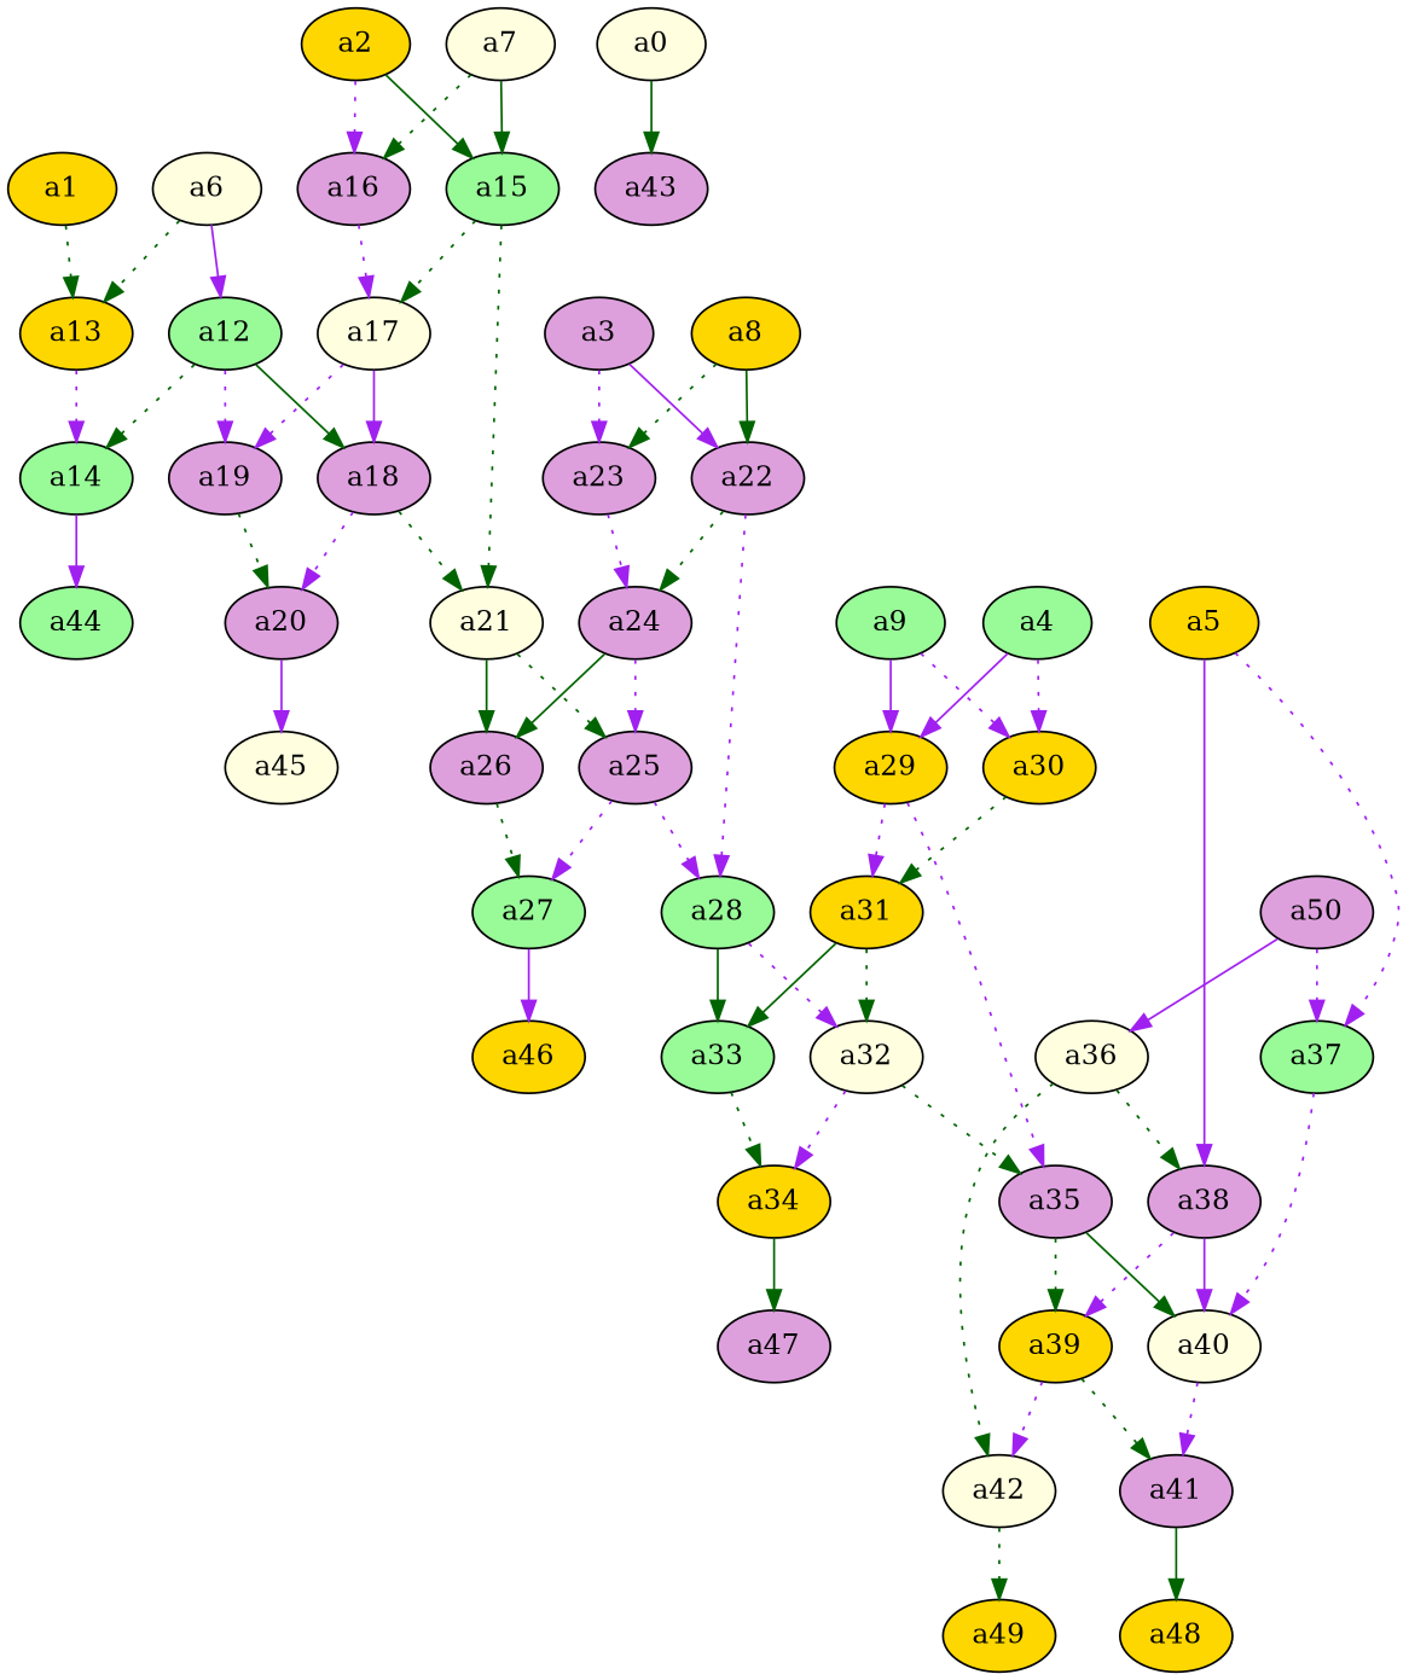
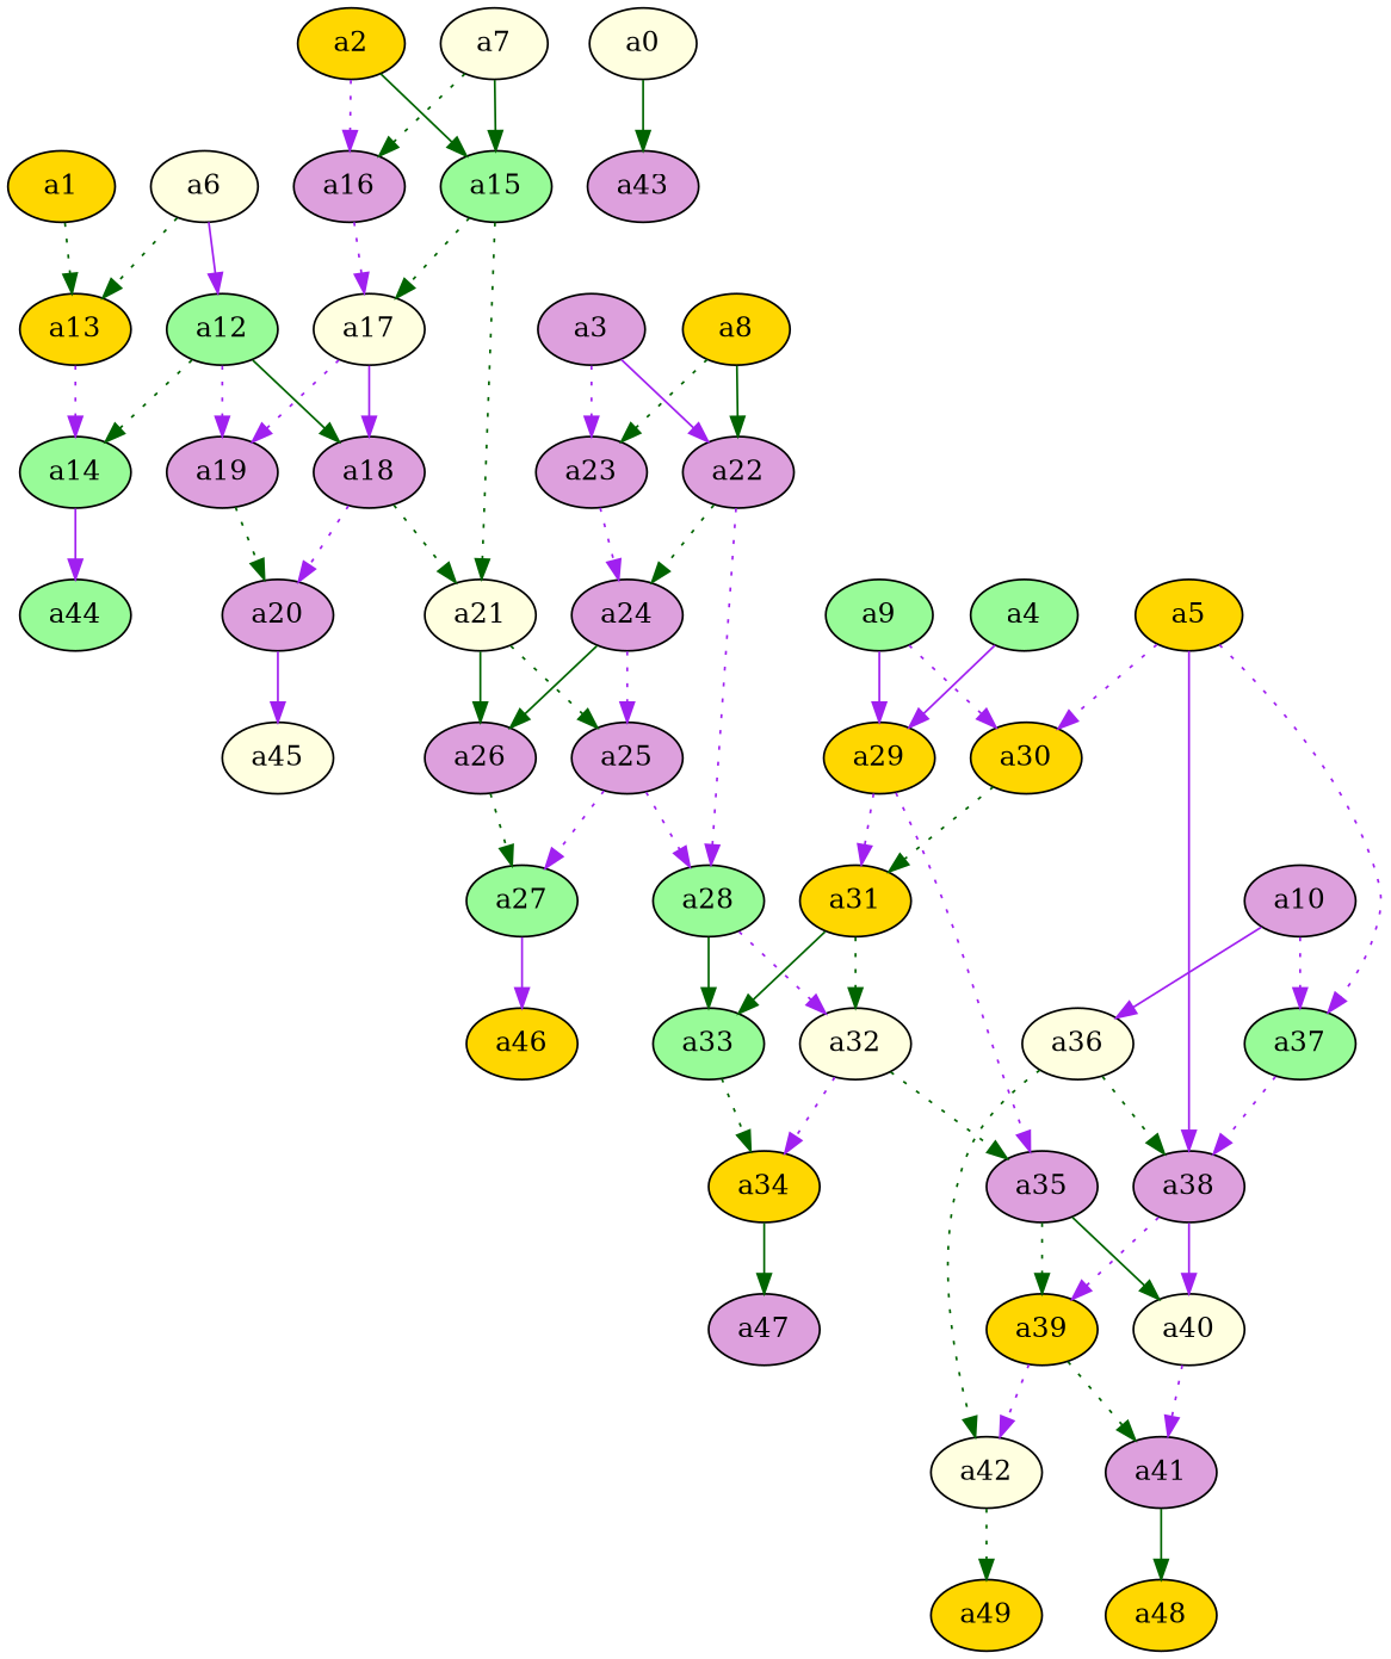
  digraph {
    node [fillcolor=plum style=filled]
    edge [color=purple style=dotted]
    a1 [fillcolor=gold]
    a13 [fillcolor=gold]
    a12 [fillcolor=palegreen]
    a14 [fillcolor=palegreen]
    a18
    a19
    a44 [fillcolor=palegreen]
    a21 [fillcolor=lightyellow]
    a20
    a6 [fillcolor=lightyellow]
    a2 [fillcolor=gold]
    a15 [fillcolor=palegreen]
    a16
    a17 [fillcolor=lightyellow]
    a25
    a26
    a7 [fillcolor=lightyellow]
    a45 [fillcolor=lightyellow]
    a28 [fillcolor=palegreen]
    a27 [fillcolor=palegreen]
    a3
    a22
    a23
    a24
    a32 [fillcolor=lightyellow]
    a33 [fillcolor=palegreen]
    a8 [fillcolor=gold]
    a46 [fillcolor=gold]
    a35
    a34 [fillcolor=gold]
    a4 [fillcolor=palegreen]
    a29 [fillcolor=gold]
    a30 [fillcolor=gold]
    a31 [fillcolor=gold]
    a39 [fillcolor=gold]
    a40 [fillcolor=lightyellow]
    a9 [fillcolor=palegreen]
    a47
    a42 [fillcolor=lightyellow]
    a41
    a5 [fillcolor=gold]
    a37 [fillcolor=palegreen]
    a38
    a36 [fillcolor=lightyellow]
    a49 [fillcolor=gold]
-   a10 [label=a50]
+   a10
    a48 [fillcolor=gold]
    a0 [fillcolor=lightyellow]
    a43
    a1 -> a13 [color=darkgreen]
    a13 -> a14
    a12 -> a14 [color=darkgreen]
    a12 -> a18 [color=darkgreen style=""]
    a12 -> a19
    a14 -> a44 [style=""]
    a18 -> a21 [color=darkgreen]
    a18 -> a20
    a19 -> a20 [color=darkgreen]
    a21 -> a25 [color=darkgreen]
    a21 -> a26 [color=darkgreen style=""]
    a20 -> a45 [style=""]
    a6 -> a13 [color=darkgreen]
    a6 -> a12 [style=""]
    a2 -> a15 [color=darkgreen style=""]
    a2 -> a16
    a15 -> a21 [color=darkgreen]
    a15 -> a17 [color=darkgreen]
    a16 -> a17
    a17 -> a18 [style=""]
    a17 -> a19
    a25 -> a28
    a25 -> a27
    a26 -> a27 [color=darkgreen]
    a7 -> a15 [color=darkgreen style=""]
    a7 -> a16 [color=darkgreen]
    a28 -> a32
    a28 -> a33 [color=darkgreen style=""]
    a27 -> a46 [style=""]
    a3 -> a22 [style=""]
    a3 -> a23
    a22 -> a28
    a22 -> a24 [color=darkgreen]
    a23 -> a24
    a24 -> a25
    a24 -> a26 [color=darkgreen style=""]
    a32 -> a35 [color=darkgreen]
    a32 -> a34
    a33 -> a34 [color=darkgreen]
    a8 -> a22 [color=darkgreen style=""]
    a8 -> a23 [color=darkgreen]
    a35 -> a39 [color=darkgreen]
    a35 -> a40 [color=darkgreen style=""]
    a34 -> a47 [color=darkgreen style=""]
    a4 -> a29 [style=""]
-   a4 -> a30
+   a5 -> a30
    a29 -> a35
    a29 -> a31
    a30 -> a31 [color=darkgreen]
    a31 -> a32 [color=darkgreen]
    a31 -> a33 [color=darkgreen style=""]
    a39 -> a42
    a39 -> a41 [color=darkgreen]
    a40 -> a41
    a9 -> a29 [style=""]
    a9 -> a30
    a42 -> a49 [color=darkgreen]
    a41 -> a48 [color=darkgreen style=""]
    a5 -> a37
    a5 -> a38 [style=""]
-   a37 -> a40
+   a37 -> a38
    a38 -> a39
    a38 -> a40 [style=""]
    a36 -> a42 [color=darkgreen]
    a36 -> a38 [color=darkgreen]
    a10 -> a37
    a10 -> a36 [style=""]
    a0 -> a43 [color=darkgreen style=""]
  }
